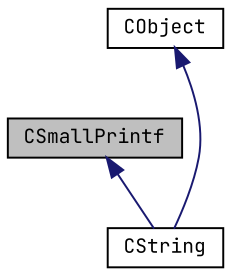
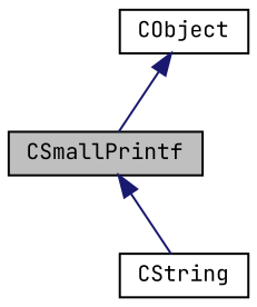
  digraph {
    fontname="JetBrains Mono"
    node [color=black fillcolor=white fontname="JetBrains Mono" fontsize=10 shape=record style=filled]
    edge [color=midnightblue dir=back fontname="JetBrains Mono" fontsize=10 labelfontname=Helvetica labelfontsize=10 style=solid]
    n1 [fillcolor=grey75 fontcolor=black height=0.2 label=CSmallPrintf width=0.4]
    n2 [height=0.2 label=CString width=0.4]
    n3 [height=0.2 label=CObject width=0.4]
    n1 -> n2
-   n3 -> n2
+   n3 -> n1
  }
